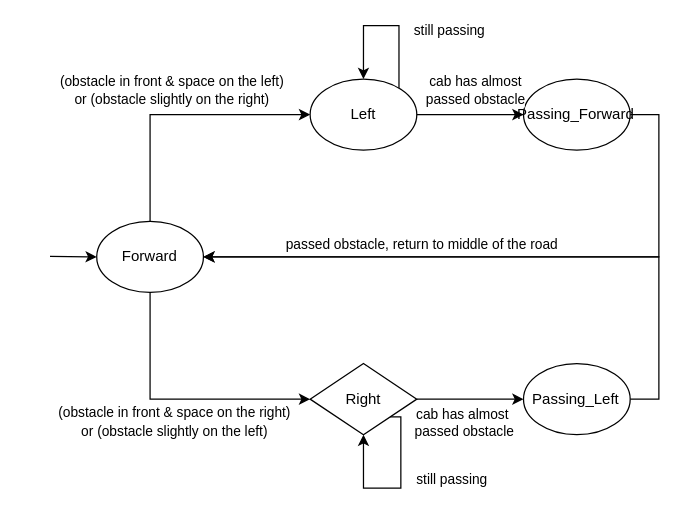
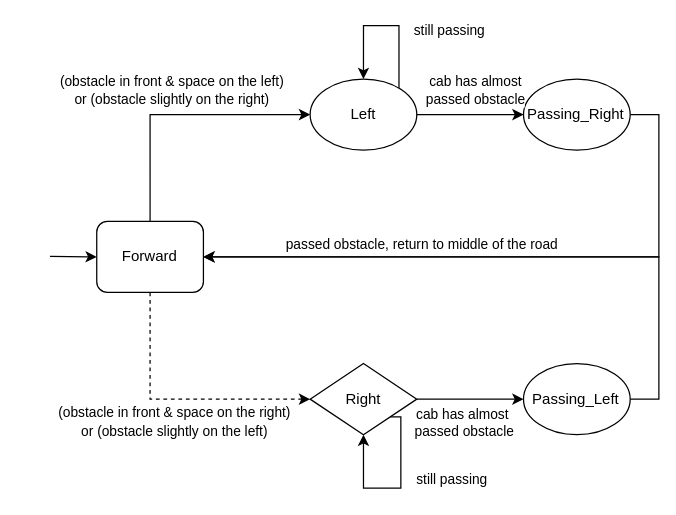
  <mxCell id="0" />
  <mxCell id="1" parent="0" />
  <mxCell id="2" value="" style="group;aspect=fixed;" vertex="1" connectable="0" parent="1"><mxGeometry x="20" y="20" width="498.07" height="370" as="geometry" /></mxCell>
  <mxCell id="3" value="" style="endArrow=classic;html=1;" edge="1" parent="2"><mxGeometry width="50" height="50" relative="1" as="geometry"><mxPoint x="19.532" y="184.58" as="sourcePoint" /><mxPoint x="56.922" y="185" as="targetPoint" /></mxGeometry></mxCell>
  <mxCell id="4" value="" style="group" vertex="1" connectable="0" parent="2"><mxGeometry x="56.922" width="441.148" height="370" as="geometry" /></mxCell>
- <mxCell id="5" value="Forward" style="ellipse;whiteSpace=wrap;html=1;" vertex="1" parent="4"><mxGeometry y="156.538" width="85.383" height="56.923" as="geometry" /></mxCell>
+ <mxCell id="5" value="Forward" style="whiteSpace=wrap;html=1;rounded=1;" vertex="1" parent="4"><mxGeometry y="156.538" width="85.383" height="56.923" as="geometry" /></mxCell>
  <mxCell id="6" style="edgeStyle=orthogonalEdgeStyle;rounded=0;orthogonalLoop=1;jettySize=auto;html=1;exitX=1;exitY=0;exitDx=0;exitDy=0;entryX=0.5;entryY=0;entryDx=0;entryDy=0;" edge="1" parent="4" source="8" target="8"><mxGeometry relative="1" as="geometry"><mxPoint x="213.459" y="35.577" as="targetPoint" /><Array as="points"><mxPoint x="241.92" y="51.231" /><mxPoint x="241.92" /><mxPoint x="213.459" /></Array></mxGeometry></mxCell>
  <mxCell id="7" value="still passing" style="edgeLabel;html=1;align=center;verticalAlign=middle;resizable=0;points=[];" vertex="1" connectable="0" parent="6"><mxGeometry x="-0.421" relative="1" as="geometry"><mxPoint x="40" y="-13.63" as="offset" /></mxGeometry></mxCell>
  <mxCell id="8" value="Left" style="ellipse;whiteSpace=wrap;html=1;" vertex="1" parent="4"><mxGeometry x="170.767" y="42.692" width="85.383" height="56.923" as="geometry" /></mxCell>
  <mxCell id="9" style="edgeStyle=orthogonalEdgeStyle;rounded=0;orthogonalLoop=1;jettySize=auto;html=1;exitX=0.5;exitY=0;exitDx=0;exitDy=0;entryX=0;entryY=0.5;entryDx=0;entryDy=0;" edge="1" parent="4" source="5" target="8"><mxGeometry relative="1" as="geometry" /></mxCell>
  <mxCell id="10" value="(obstacle in front &amp;amp; space on the left)&lt;br&gt;or (obstacle slightly on the right)" style="edgeLabel;html=1;align=center;verticalAlign=middle;resizable=0;points=[];" vertex="1" connectable="0" parent="9"><mxGeometry x="0.209" y="-6" relative="1" as="geometry"><mxPoint x="-27.15" y="-26.04" as="offset" /></mxGeometry></mxCell>
  <mxCell id="11" value="Right" style="rhombus;whiteSpace=wrap;html=1;" vertex="1" parent="4"><mxGeometry x="170.767" y="270.385" width="85.383" height="56.923" as="geometry" /></mxCell>
- <mxCell id="12" style="edgeStyle=orthogonalEdgeStyle;rounded=0;orthogonalLoop=1;jettySize=auto;html=1;exitX=0.5;exitY=1;exitDx=0;exitDy=0;entryX=0;entryY=0.5;entryDx=0;entryDy=0;" edge="1" parent="4" source="5" target="11"><mxGeometry relative="1" as="geometry" /></mxCell>
+ <mxCell id="12" style="edgeStyle=orthogonalEdgeStyle;rounded=0;orthogonalLoop=1;jettySize=auto;html=1;exitX=0.5;exitY=1;exitDx=0;exitDy=0;entryX=0;entryY=0.5;entryDx=0;entryDy=0;dashed=1;" edge="1" parent="4" source="5" target="11"><mxGeometry relative="1" as="geometry" /></mxCell>
  <mxCell id="13" style="edgeStyle=orthogonalEdgeStyle;rounded=0;orthogonalLoop=1;jettySize=auto;html=1;exitX=1;exitY=0.5;exitDx=0;exitDy=0;" edge="1" parent="4" source="14"><mxGeometry relative="1" as="geometry"><mxPoint x="85.383" y="185" as="targetPoint" /><Array as="points"><mxPoint x="449.834" y="71.079" /><mxPoint x="449.834" y="185" /></Array></mxGeometry></mxCell>
- <mxCell id="14" value="Passing_Forward" style="ellipse;whiteSpace=wrap;html=1;" vertex="1" parent="4"><mxGeometry x="341.534" y="42.692" width="85.383" height="56.923" as="geometry" /></mxCell>
+ <mxCell id="14" value="Passing_Right" style="ellipse;whiteSpace=wrap;html=1;" vertex="1" parent="4"><mxGeometry x="341.534" y="42.692" width="85.383" height="56.923" as="geometry" /></mxCell>
  <mxCell id="15" style="edgeStyle=orthogonalEdgeStyle;rounded=0;orthogonalLoop=1;jettySize=auto;html=1;exitX=1;exitY=0.5;exitDx=0;exitDy=0;entryX=0;entryY=0.5;entryDx=0;entryDy=0;" edge="1" parent="4" source="8" target="14"><mxGeometry relative="1" as="geometry" /></mxCell>
  <mxCell id="16" value="cab has almost &lt;br&gt;passed obstacle" style="edgeLabel;html=1;align=center;verticalAlign=middle;resizable=0;points=[];" vertex="1" connectable="0" parent="15"><mxGeometry x="-0.325" y="2" relative="1" as="geometry"><mxPoint x="17.76" y="-18" as="offset" /></mxGeometry></mxCell>
  <mxCell id="17" style="edgeStyle=orthogonalEdgeStyle;rounded=0;orthogonalLoop=1;jettySize=auto;html=1;exitX=1;exitY=0.5;exitDx=0;exitDy=0;entryX=1;entryY=0.5;entryDx=0;entryDy=0;" edge="1" parent="4" source="19" target="5"><mxGeometry relative="1" as="geometry"><Array as="points"><mxPoint x="449.834" y="298.921" /><mxPoint x="449.834" y="185" /></Array></mxGeometry></mxCell>
  <mxCell id="18" value="passed obstacle, return to middle of the road" style="edgeLabel;html=1;align=center;verticalAlign=middle;resizable=0;points=[];" vertex="1" connectable="0" parent="17"><mxGeometry x="0.158" relative="1" as="geometry"><mxPoint x="-36.67" y="-10" as="offset" /></mxGeometry></mxCell>
  <mxCell id="19" value="Passing_Left" style="ellipse;whiteSpace=wrap;html=1;" vertex="1" parent="4"><mxGeometry x="341.534" y="270.385" width="85.383" height="56.923" as="geometry" /></mxCell>
  <mxCell id="20" value="&lt;span style=&quot;font-size: 11px ; background-color: rgb(255 , 255 , 255)&quot;&gt;(obstacle in front &amp;amp; space on the right)&lt;/span&gt;&lt;br style=&quot;font-size: 11px&quot;&gt;&lt;span style=&quot;font-size: 11px ; background-color: rgb(255 , 255 , 255)&quot;&gt;or (obstacle slightly on the left)&lt;/span&gt;" style="text;html=1;align=center;verticalAlign=middle;resizable=0;points=[];autosize=1;" vertex="1" parent="4"><mxGeometry x="-37.446" y="302.404" width="200" height="30" as="geometry" /></mxCell>
  <mxCell id="21" value="" style="edgeStyle=orthogonalEdgeStyle;rounded=0;orthogonalLoop=1;jettySize=auto;html=1;" edge="1" parent="4" source="11" target="19"><mxGeometry relative="1" as="geometry" /></mxCell>
  <mxCell id="22" value="cab has almost&amp;nbsp;&lt;br&gt;passed obstacle" style="edgeLabel;html=1;align=center;verticalAlign=middle;resizable=0;points=[];" vertex="1" connectable="0" parent="21"><mxGeometry x="-0.228" y="1" relative="1" as="geometry"><mxPoint x="4.29" y="19.56" as="offset" /></mxGeometry></mxCell>
  <mxCell id="23" style="edgeStyle=orthogonalEdgeStyle;rounded=0;orthogonalLoop=1;jettySize=auto;html=1;exitX=1;exitY=1;exitDx=0;exitDy=0;entryX=0.5;entryY=1;entryDx=0;entryDy=0;" edge="1" parent="4" source="11" target="11"><mxGeometry relative="1" as="geometry"><Array as="points"><mxPoint x="243.343" y="370" /><mxPoint x="213.459" y="370" /></Array></mxGeometry></mxCell>
  <mxCell id="24" value="still passing" style="edgeLabel;html=1;align=center;verticalAlign=middle;resizable=0;points=[];" vertex="1" connectable="0" parent="4"><mxGeometry x="283.866" y="362.884" as="geometry" /></mxCell>
